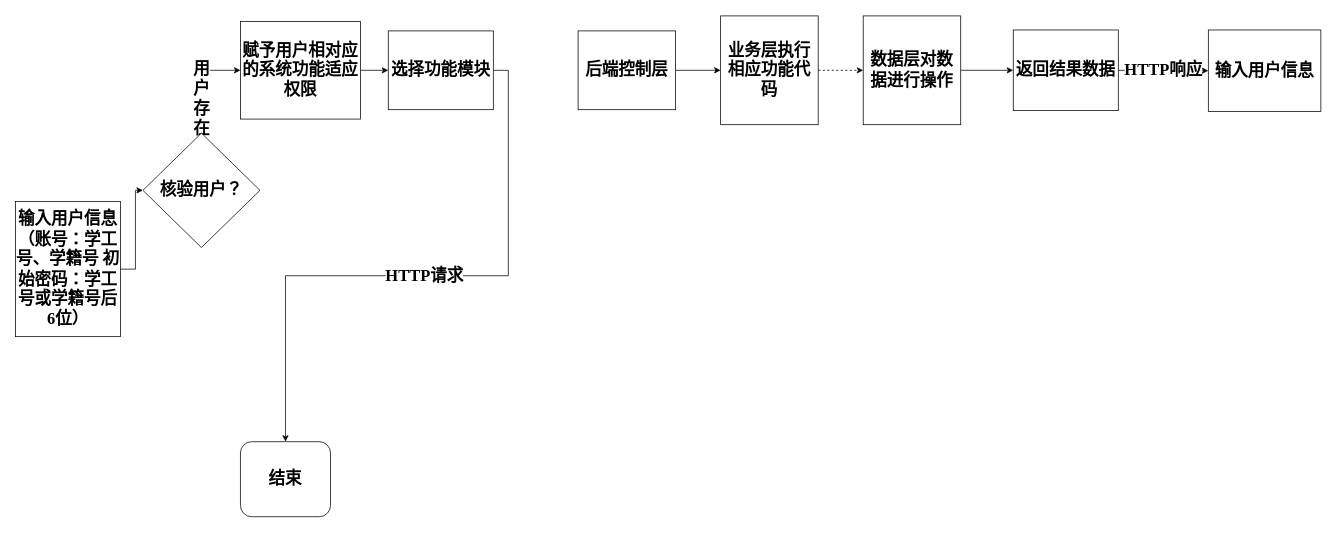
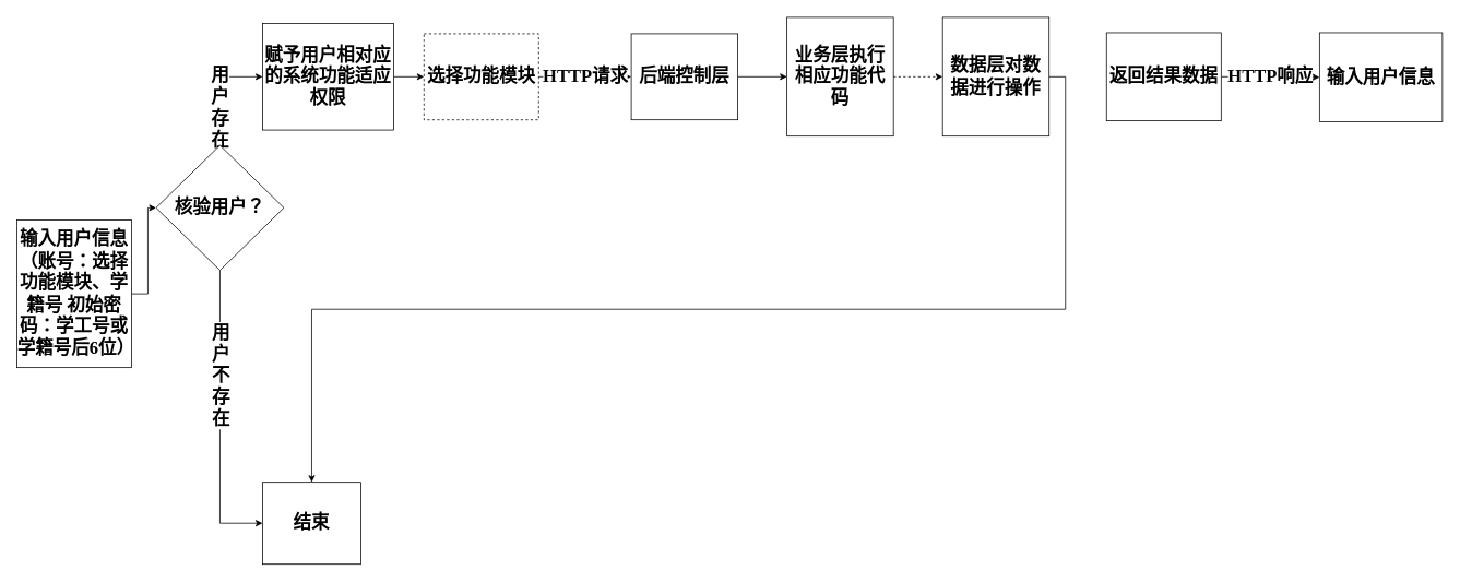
  <mxCell id="0" />
  <mxCell id="1" parent="0" />
  <mxCell id="2" style="edgeStyle=orthogonalEdgeStyle;rounded=0;orthogonalLoop=1;jettySize=auto;html=1;exitX=1;exitY=0.5;exitDx=0;exitDy=0;entryX=0;entryY=0.5;entryDx=0;entryDy=0;fontFamily=宋体;fontSize=22;" edge="1" parent="1" source="3" target="7"><mxGeometry relative="1" as="geometry" /></mxCell>
- <mxCell id="3" value="输入用户信息（账号：学工号、学籍号 初始密码：学工号或学籍号后6位）" style="rounded=0;whiteSpace=wrap;html=1;fontFamily=宋体;fontSize=22;fontStyle=1" vertex="1" parent="1"><mxGeometry x="20" y="268" width="140" height="180" as="geometry" /></mxCell>
+ <mxCell id="3" value="输入用户信息（账号：选择功能模块、学籍号 初始密码：学工号或学籍号后6位）" style="rounded=0;whiteSpace=wrap;html=1;fontFamily=宋体;fontSize=22;fontStyle=1" vertex="1" parent="1"><mxGeometry x="20" y="268" width="140" height="180" as="geometry" /></mxCell>
+ <mxCell id="4" style="edgeStyle=orthogonalEdgeStyle;rounded=0;orthogonalLoop=1;jettySize=auto;html=1;exitX=0.5;exitY=1;exitDx=0;exitDy=0;entryX=0;entryY=0.5;entryDx=0;entryDy=0;fontFamily=宋体;fontSize=22;" edge="1" parent="1" source="7" target="8"><mxGeometry relative="1" as="geometry" /></mxCell>
+ <mxCell id="5" value="用&lt;br&gt;户&lt;br&gt;不&lt;br&gt;存&lt;br&gt;在" style="edgeLabel;html=1;align=center;verticalAlign=middle;resizable=0;points=[];fontSize=22;fontFamily=宋体;fontStyle=1" vertex="1" connectable="0" parent="4"><mxGeometry x="-0.388" relative="1" as="geometry"><mxPoint y="18" as="offset" /></mxGeometry></mxCell>
  <mxCell id="6" value="用&lt;br&gt;户&lt;br&gt;存&lt;br&gt;在" style="edgeStyle=orthogonalEdgeStyle;rounded=0;orthogonalLoop=1;jettySize=auto;html=1;exitX=0.5;exitY=0;exitDx=0;exitDy=0;entryX=0;entryY=0.5;entryDx=0;entryDy=0;fontFamily=宋体;fontSize=22;fontStyle=1" edge="1" parent="1" source="7" target="10"><mxGeometry x="-0.304" relative="1" as="geometry"><mxPoint y="1" as="offset" /></mxGeometry></mxCell>
  <mxCell id="7" value="核验用户？" style="rhombus;whiteSpace=wrap;html=1;fontFamily=宋体;fontSize=22;fontStyle=1" vertex="1" parent="1"><mxGeometry x="190" y="176.75" width="156" height="152.5" as="geometry" /></mxCell>
- <mxCell id="8" value="结束" style="whiteSpace=wrap;html=1;fontFamily=宋体;fontSize=22;fontStyle=1;rounded=1;" vertex="1" parent="1"><mxGeometry x="320" y="588" width="120" height="100" as="geometry" /></mxCell>
+ <mxCell id="8" value="结束" style="rounded=0;whiteSpace=wrap;html=1;fontFamily=宋体;fontSize=22;fontStyle=1" vertex="1" parent="1"><mxGeometry x="320" y="588" width="120" height="100" as="geometry" /></mxCell>
  <mxCell id="9" style="edgeStyle=orthogonalEdgeStyle;rounded=0;orthogonalLoop=1;jettySize=auto;html=1;exitX=1;exitY=0.5;exitDx=0;exitDy=0;entryX=0;entryY=0.5;entryDx=0;entryDy=0;fontFamily=宋体;fontSize=22;" edge="1" parent="1" source="10" target="12"><mxGeometry relative="1" as="geometry" /></mxCell>
  <mxCell id="10" value="赋予用户相对应的系统功能适应权限" style="rounded=0;whiteSpace=wrap;html=1;fontFamily=宋体;fontSize=22;fontStyle=1" vertex="1" parent="1"><mxGeometry x="320" y="28" width="160" height="130" as="geometry" /></mxCell>
- <mxCell id="11" value="HTTP请求" style="edgeStyle=orthogonalEdgeStyle;rounded=0;orthogonalLoop=1;jettySize=auto;html=1;exitX=1;exitY=0.5;exitDx=0;exitDy=0;fontFamily=宋体;fontSize=22;fontStyle=1;" edge="1" parent="1" source="12" target="8"><mxGeometry relative="1" as="geometry" /></mxCell>
- <mxCell id="12" value="选择功能模块" style="rounded=0;whiteSpace=wrap;html=1;fontFamily=宋体;fontSize=22;fontStyle=1" vertex="1" parent="1"><mxGeometry x="517" y="40.5" width="140" height="105" as="geometry" /></mxCell>
+ <mxCell id="11" value="HTTP请求" style="edgeStyle=orthogonalEdgeStyle;rounded=0;orthogonalLoop=1;jettySize=auto;html=1;exitX=1;exitY=0.5;exitDx=0;exitDy=0;entryX=0;entryY=0.5;entryDx=0;entryDy=0;fontFamily=宋体;fontSize=22;fontStyle=1" edge="1" parent="1" source="12" target="14"><mxGeometry relative="1" as="geometry" /></mxCell>
+ <mxCell id="12" value="选择功能模块" style="rounded=0;whiteSpace=wrap;html=1;fontFamily=宋体;fontSize=22;fontStyle=1;dashed=1;" vertex="1" parent="1"><mxGeometry x="517" y="40.5" width="140" height="105" as="geometry" /></mxCell>
  <mxCell id="13" style="edgeStyle=orthogonalEdgeStyle;rounded=0;orthogonalLoop=1;jettySize=auto;html=1;exitX=1;exitY=0.5;exitDx=0;exitDy=0;fontFamily=宋体;fontSize=22;" edge="1" parent="1" source="14" target="16"><mxGeometry relative="1" as="geometry" /></mxCell>
  <mxCell id="14" value="后端控制层" style="rounded=0;whiteSpace=wrap;html=1;fontFamily=宋体;fontSize=22;fontStyle=1" vertex="1" parent="1"><mxGeometry x="770" y="40.5" width="130" height="105" as="geometry" /></mxCell>
  <mxCell id="15" style="edgeStyle=orthogonalEdgeStyle;rounded=0;orthogonalLoop=1;jettySize=auto;html=1;exitX=1;exitY=0.5;exitDx=0;exitDy=0;entryX=0;entryY=0.5;entryDx=0;entryDy=0;fontFamily=宋体;fontSize=22;dashed=1;" edge="1" parent="1" source="16" target="21"><mxGeometry relative="1" as="geometry" /></mxCell>
  <mxCell id="16" value="业务层执行相应功能代码" style="rounded=0;whiteSpace=wrap;html=1;fontFamily=宋体;fontSize=22;fontStyle=1" vertex="1" parent="1"><mxGeometry x="960" y="20.5" width="130" height="145" as="geometry" /></mxCell>
  <mxCell id="17" value="HTTP响应" style="edgeStyle=orthogonalEdgeStyle;rounded=0;orthogonalLoop=1;jettySize=auto;html=1;exitX=1;exitY=0.5;exitDx=0;exitDy=0;entryX=0;entryY=0.5;entryDx=0;entryDy=0;fontFamily=宋体;fontSize=22;fontStyle=1" edge="1" parent="1" source="18" target="19"><mxGeometry relative="1" as="geometry" /></mxCell>
  <mxCell id="18" value="返回结果数据" style="rounded=0;whiteSpace=wrap;html=1;fontFamily=宋体;fontSize=22;fontStyle=1" vertex="1" parent="1"><mxGeometry x="1350" y="39.25" width="140" height="107.5" as="geometry" /></mxCell>
  <mxCell id="19" value="输入用户信息" style="rounded=0;whiteSpace=wrap;html=1;fontFamily=宋体;fontSize=22;fontStyle=1" vertex="1" parent="1"><mxGeometry x="1610" y="39.25" width="150" height="108.75" as="geometry" /></mxCell>
- <mxCell id="20" style="edgeStyle=orthogonalEdgeStyle;rounded=0;orthogonalLoop=1;jettySize=auto;html=1;exitX=1;exitY=0.5;exitDx=0;exitDy=0;entryX=0;entryY=0.5;entryDx=0;entryDy=0;fontFamily=宋体;fontSize=22;" edge="1" parent="1" source="21" target="18"><mxGeometry relative="1" as="geometry" /></mxCell>
+ <mxCell id="20" style="edgeStyle=orthogonalEdgeStyle;rounded=0;orthogonalLoop=1;jettySize=auto;html=1;exitX=1;exitY=0.5;exitDx=0;exitDy=0;fontFamily=宋体;fontSize=22;" edge="1" parent="1" source="21" target="8"><mxGeometry relative="1" as="geometry" /></mxCell>
  <mxCell id="21" value="数据层对数据进行操作" style="rounded=0;whiteSpace=wrap;html=1;fontFamily=宋体;fontSize=22;fontStyle=1" vertex="1" parent="1"><mxGeometry x="1150" y="20.5" width="130" height="145" as="geometry" /></mxCell>
